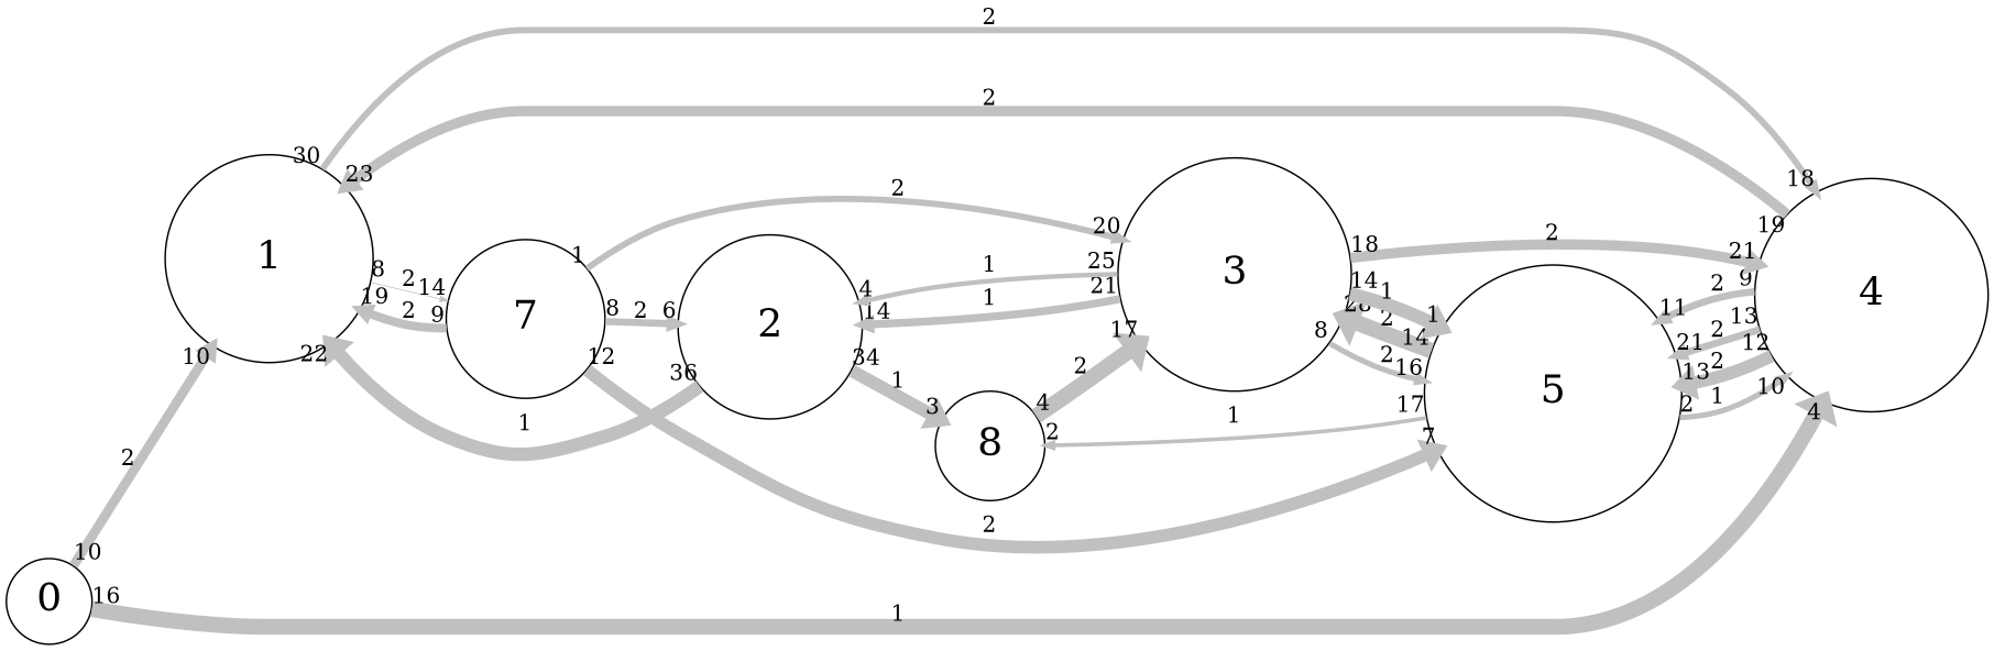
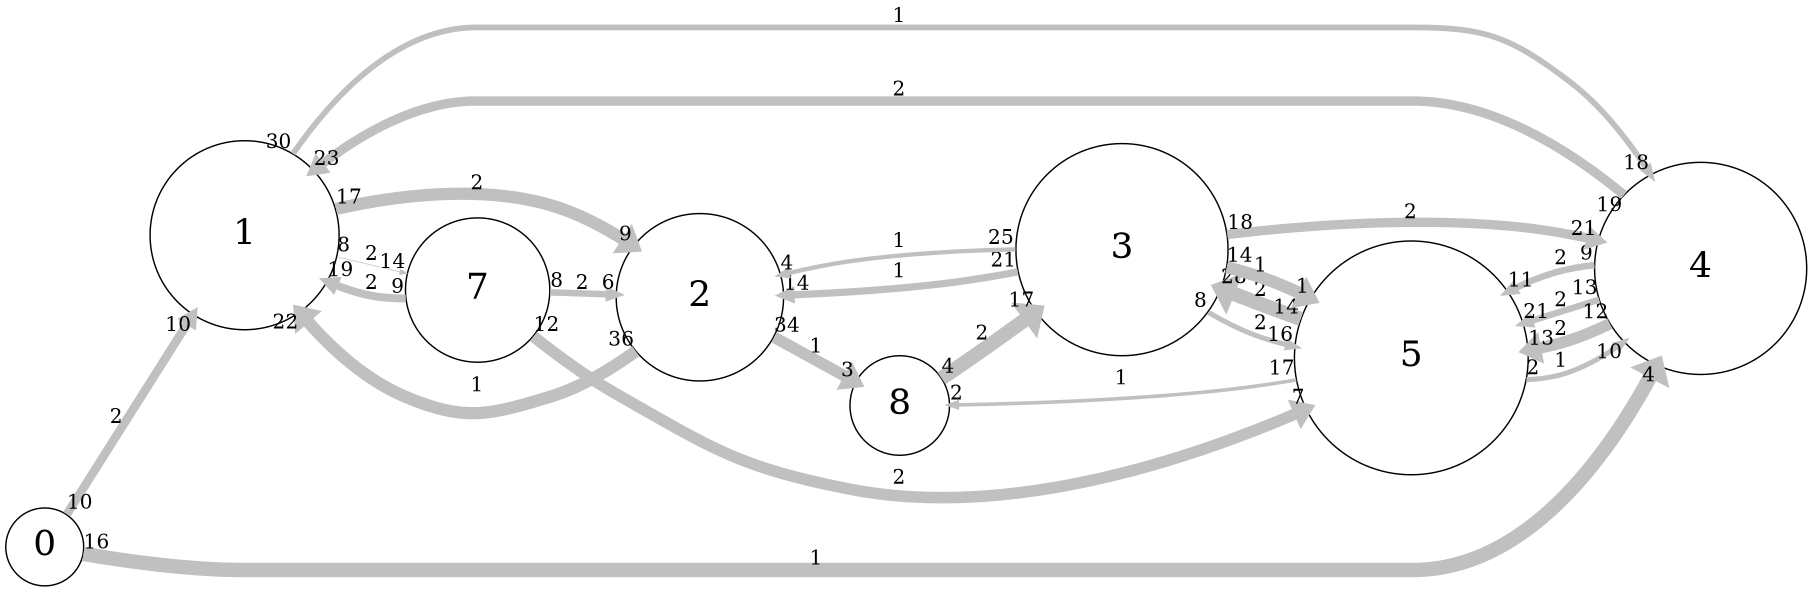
  digraph {
    rankdir=LR
    scale=1
    splines=spline
    node [fontsize=25 shape=circle]
    edge [arrowsize=0.5 capacity=2 color=grey from_pd=7 headlabel=14 penwidth=8.5 pt=4 splines=true taillabel=8 to_pd=13]
    n1 [height=1.8214 label=1 width=1.8214]
    n2 [height=1.6071 label=2 width=1.6071]
    n3 [height=2.0357 label=4 width=2.0357]
    n4 [height=1.3929 label=7 width=1.3929]
    n5 [height=0.96429 label=8 width=0.96429]
    n6 [height=2.25 label=5 width=2.25]
    n7 [height=2.0357 label=3 width=2.0357]
    n8 [height=0.75 label=0 width=0.75]
-   n1 -> n3 [from_pd=29 headlabel=18 label=2 penwidth=4.0 pt=13 taillabel=30 to_pd=17]
+   n1 -> n2 [from_pd=16 headlabel=9 label=2 taillabel=17 to_pd=8]
+   n1 -> n3 [from_pd=29 headlabel=18 label=1 penwidth=4.0 pt=13 taillabel=30 to_pd=17]
    n1 -> n4 [label=2 penwidth=0.5 pt=20]
    n2 -> n1 [capacity=1 from_pd=35 headlabel=22 label=1 taillabel=36 to_pd=21]
    n2 -> n5 [capacity=1 from_pd=33 headlabel=3 label=1 penwidth=8.0 pt=5 taillabel=34 to_pd=2]
    n3 -> n1 [from_pd=18 headlabel=23 label=2 penwidth=6.5 pt=8 taillabel=19 to_pd=22]
    n3 -> n6 [from_pd=8 headlabel=11 label=2 penwidth=4.5 pt=12 taillabel=9 to_pd=10]
    n3 -> n6 [from_pd=12 headlabel=21 label=2 penwidth=4.5 pt=12 taillabel=13 to_pd=20]
    n3 -> n6 [from_pd=11 headlabel=13 label=2 penwidth=8.0 pt=5 taillabel=12 to_pd=12]
    n4 -> n1 [from_pd=8 headlabel=19 label=2 penwidth=5.5 pt=10 taillabel=9 to_pd=18]
    n4 -> n2 [headlabel=6 label=2 penwidth=4.5 pt=12 to_pd=5]
    n4 -> n6 [from_pd=11 headlabel=7 label=2 penwidth=8.0 pt=5 taillabel=12 to_pd=6]
-   n4 -> n7 [from_pd=0 headlabel=20 label=2 penwidth=4.0 pt=13 taillabel=1 to_pd=19]
    n5 -> n7 [from_pd=3 headlabel=17 label=2 penwidth=10.0 pt=1 taillabel=4 to_pd=16]
    n6 -> n3 [capacity=1 from_pd=1 headlabel=10 label=1 penwidth=3.5 pt=14 taillabel=2 to_pd=9]
    n6 -> n5 [capacity=1 from_pd=16 headlabel=2 label=1 penwidth=2.5 pt=16 taillabel=17 to_pd=1]
    n6 -> n7 [capacity=1 from_pd=13 headlabel=28 label=2 penwidth=10.0 pt=1 taillabel=14 to_pd=27]
    n7 -> n2 [capacity=1 from_pd=20 label=1 penwidth=5.0 pt=11 taillabel=21]
    n7 -> n2 [capacity=1 from_pd=24 headlabel=4 label=1 penwidth=3.0 pt=15 taillabel=25 to_pd=3]
    n7 -> n3 [from_pd=17 headlabel=21 label=2 penwidth=6.5 pt=8 taillabel=18 to_pd=20]
    n7 -> n6 [capacity=1 from_pd=13 headlabel=1 label=1 taillabel=14 to_pd=0]
    n7 -> n6 [headlabel=16 label=2 penwidth=3.5 pt=14 to_pd=15]
    n8 -> n1 [from_pd=9 headlabel=10 label=2 penwidth=6.0 pt=9 taillabel=10 to_pd=9]
    n8 -> n3 [capacity=1 from_pd=15 headlabel=4 label=1 penwidth=10.0 pt=1 taillabel=16 to_pd=3]
  }
